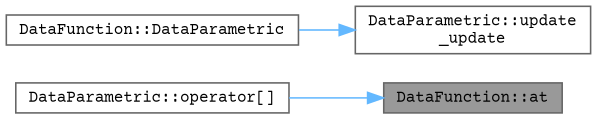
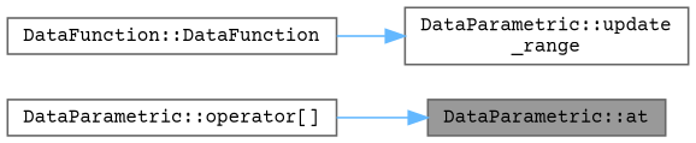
  digraph {
    fontname="Courier Prime"
    rankdir=RL
    node [color=grey40 fillcolor=white fontname="Courier Prime" fontsize=10 shape=box style=filled]
    edge [color=steelblue1 dir=back fontname="Courier Prime" fontsize=10 labelfontname=Helvetica labelfontsize=10 style=solid]
-   n1 [color=gray40 fillcolor=grey60 fontcolor=black height=0.2 label="DataFunction::at" width=0.4]
+   n1 [color=gray40 fillcolor=grey60 fontcolor=black height=0.2 label="DataParametric::at" width=0.4]
    n2 [height=0.2 label="DataParametric::operator[]" width=0.4]
-   n3 [height=0.2 label="DataParametric::update\l_update" width=0.4]
-   n4 [height=0.2 label="DataFunction::DataParametric" width=0.4]
+   n3 [height=0.2 label="DataParametric::update\l_range" width=0.4]
+   n4 [height=0.2 label="DataFunction::DataFunction" width=0.4]
    n1 -> n2
    n3 -> n4
  }
